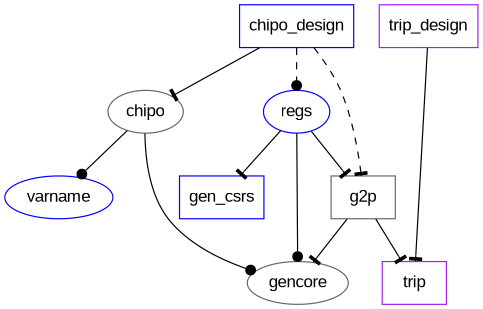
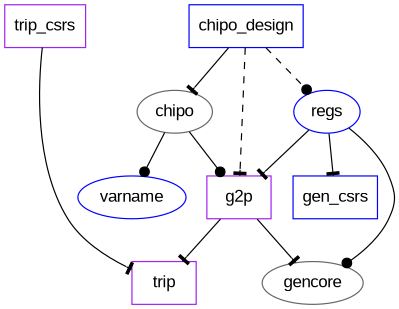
  digraph {
    fontname="Liberation Sans"
    node [color=blue fontname="Liberation Sans" shape=rectangle]
    edge [arrowhead=tee fontname="Liberation Sans"]
    chipo_design
-   trip_design [color=purple]
-   g2p [color=gray40]
+   trip_design [color=purple label=trip_csrs]
+   g2p [color=purple]
    chipo [color=gray40 shape=""]
    regs [shape=""]
    trip [color=purple]
    gencore [color=gray40 shape=""]
    varname [shape=""]
    gen_csrs
    subgraph sub_1 {
      rank=same
      chipo_design
      trip_design
    }
    chipo_design -> g2p [style=dashed]
    chipo_design -> chipo
    chipo_design -> regs [arrowhead=dot style=dashed]
    trip_design -> trip
    g2p -> trip
    g2p -> gencore
-   chipo -> gencore [arrowhead=dot]
+   chipo -> g2p [arrowhead=dot]
    chipo -> varname [arrowhead=dot]
    regs -> g2p
    regs -> gencore [arrowhead=dot]
    regs -> gen_csrs
  }
